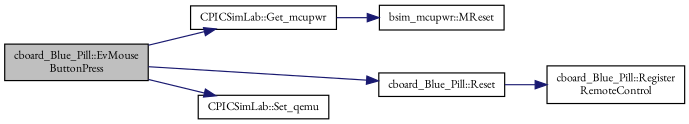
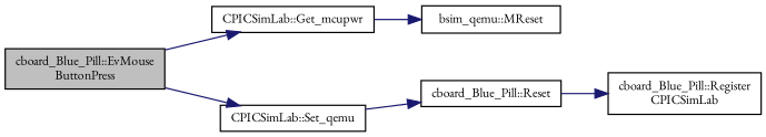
  digraph {
    fontname="EB Garamond"
    rankdir=LR
    node [color=black fillcolor=white fontname="EB Garamond" fontsize=10 shape=record style=filled]
    edge [color=midnightblue fontname="EB Garamond" fontsize=10 labelfontname=Helvetica labelfontsize=10 style=solid]
    n1 [fillcolor=grey75 fontcolor=black height=0.2 label="cboard_Blue_Pill::EvMouse\lButtonPress" width=0.4]
    n2 [height=0.2 label="CPICSimLab::Get_mcupwr" width=0.4]
    n3 [height=0.2 label="cboard_Blue_Pill::Reset" width=0.4]
    n4 [height=0.2 label="CPICSimLab::Set_qemu" width=0.4]
-   n5 [height=0.2 label="bsim_mcupwr::MReset" width=0.4]
-   n6 [height=0.2 label="cboard_Blue_Pill::Register\lRemoteControl" width=0.4]
+   n5 [height=0.2 label="bsim_qemu::MReset" width=0.4]
+   n6 [height=0.2 label="cboard_Blue_Pill::Register\lCPICSimLab" width=0.4]
    n1 -> n2
-   n1 -> n3
+   n4 -> n3
    n1 -> n4
    n2 -> n5
    n3 -> n6
  }
